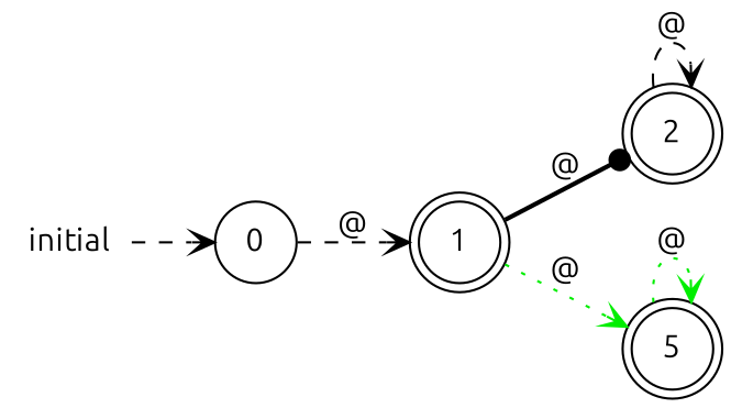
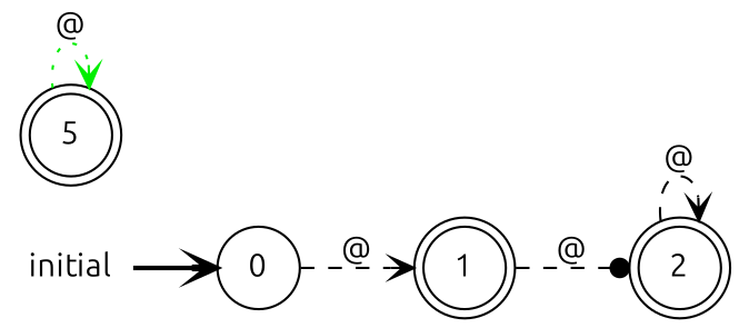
  digraph {
    fontname=Ubuntu
    rankdir=LR
    node [fontname=Ubuntu shape=doublecircle]
    edge [arrowhead=vee fontname=Ubuntu style=dashed]
    0 [shape=circle]
    1
    2
    n4 [label=5]
    initial [shape=plaintext]
    0 -> 1 [label="@"]
-   1 -> 2 [arrowhead=dot label="@" style=bold]
-   1 -> n4 [color=green2 label="@" style=dotted]
+   1 -> 2 [arrowhead=dot label="@"]
    2 -> 2 [label="@"]
    n4 -> n4 [color=green2 label="@" style=dotted]
-   initial -> 0
+   initial -> 0 [style=bold]
  }
